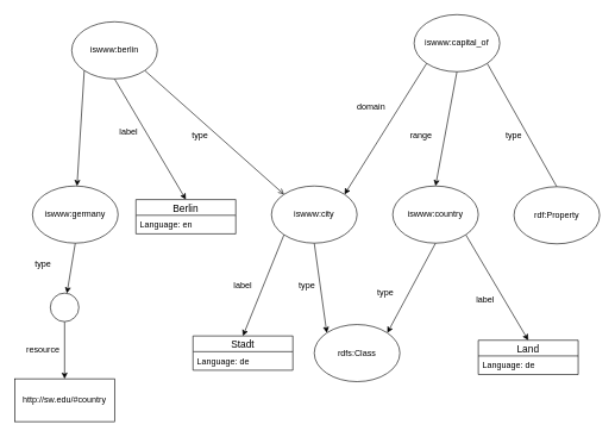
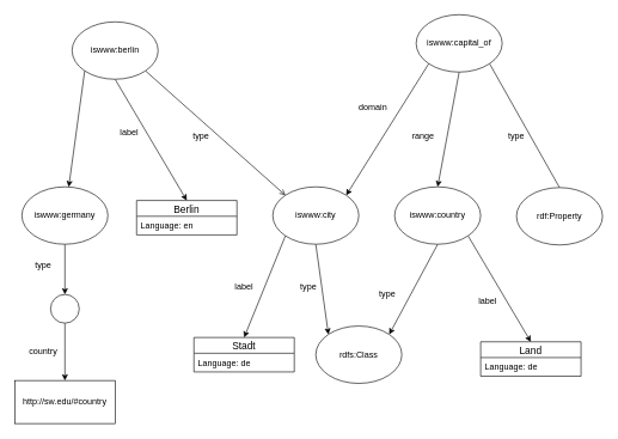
  <mxCell id="0" />
  <mxCell id="1" parent="0" />
  <mxCell id="2" style="rounded=0;orthogonalLoop=1;jettySize=auto;html=1;exitX=0;exitY=1;exitDx=0;exitDy=0;" edge="1" parent="1" source="5" target="17"><mxGeometry relative="1" as="geometry" /></mxCell>
  <mxCell id="3" style="edgeStyle=none;rounded=0;orthogonalLoop=1;jettySize=auto;html=1;exitX=0.5;exitY=1;exitDx=0;exitDy=0;entryX=0.5;entryY=0;entryDx=0;entryDy=0;" edge="1" parent="1" source="5" target="19"><mxGeometry relative="1" as="geometry" /></mxCell>
  <mxCell id="4" style="edgeStyle=none;rounded=0;orthogonalLoop=1;jettySize=auto;html=1;exitX=1;exitY=1;exitDx=0;exitDy=0;entryX=0;entryY=0;entryDx=0;entryDy=0;endArrow=open;" edge="1" parent="1" source="5" target="12"><mxGeometry relative="1" as="geometry" /></mxCell>
  <mxCell id="5" value="iswww:berlin" style="ellipse;whiteSpace=wrap;html=1;" vertex="1" parent="1"><mxGeometry x="100" y="30" width="120" height="80" as="geometry" /></mxCell>
  <mxCell id="6" style="edgeStyle=none;rounded=0;orthogonalLoop=1;jettySize=auto;html=1;exitX=0;exitY=1;exitDx=0;exitDy=0;entryX=1;entryY=0;entryDx=0;entryDy=0;" edge="1" parent="1" source="9" target="12"><mxGeometry relative="1" as="geometry" /></mxCell>
  <mxCell id="7" style="edgeStyle=none;rounded=0;orthogonalLoop=1;jettySize=auto;html=1;exitX=0.5;exitY=1;exitDx=0;exitDy=0;entryX=0.5;entryY=0;entryDx=0;entryDy=0;" edge="1" parent="1" source="9" target="15"><mxGeometry relative="1" as="geometry" /></mxCell>
  <mxCell id="8" style="edgeStyle=none;rounded=0;orthogonalLoop=1;jettySize=auto;html=1;exitX=1;exitY=1;exitDx=0;exitDy=0;entryX=0.5;entryY=0;entryDx=0;entryDy=0;endArrow=none;" edge="1" parent="1" source="9" target="18"><mxGeometry relative="1" as="geometry" /></mxCell>
  <mxCell id="9" value="iswww:capital_of" style="ellipse;whiteSpace=wrap;html=1;" vertex="1" parent="1"><mxGeometry x="580" y="20" width="120" height="80" as="geometry" /></mxCell>
  <mxCell id="10" style="edgeStyle=none;rounded=0;orthogonalLoop=1;jettySize=auto;html=1;exitX=0;exitY=1;exitDx=0;exitDy=0;entryX=0.5;entryY=0;entryDx=0;entryDy=0;" edge="1" parent="1" source="12" target="31"><mxGeometry relative="1" as="geometry" /></mxCell>
  <mxCell id="11" style="edgeStyle=none;rounded=0;orthogonalLoop=1;jettySize=auto;html=1;exitX=0.5;exitY=1;exitDx=0;exitDy=0;entryX=0;entryY=0;entryDx=0;entryDy=0;" edge="1" parent="1" source="12" target="34"><mxGeometry relative="1" as="geometry" /></mxCell>
  <mxCell id="12" value="iswww:city" style="ellipse;whiteSpace=wrap;html=1;" vertex="1" parent="1"><mxGeometry x="380" y="260" width="120" height="80" as="geometry" /></mxCell>
  <mxCell id="13" style="edgeStyle=none;rounded=0;orthogonalLoop=1;jettySize=auto;html=1;exitX=0.5;exitY=1;exitDx=0;exitDy=0;entryX=1;entryY=0;entryDx=0;entryDy=0;" edge="1" parent="1" source="15" target="34"><mxGeometry relative="1" as="geometry" /></mxCell>
  <mxCell id="14" style="edgeStyle=none;rounded=0;orthogonalLoop=1;jettySize=auto;html=1;exitX=1;exitY=1;exitDx=0;exitDy=0;entryX=0.5;entryY=0;entryDx=0;entryDy=0;" edge="1" parent="1" source="15" target="37"><mxGeometry relative="1" as="geometry" /></mxCell>
  <mxCell id="15" value="iswww:country" style="ellipse;whiteSpace=wrap;html=1;" vertex="1" parent="1"><mxGeometry x="550" y="260" width="120" height="80" as="geometry" /></mxCell>
  <mxCell id="16" style="edgeStyle=none;rounded=0;orthogonalLoop=1;jettySize=auto;html=1;exitX=0.5;exitY=1;exitDx=0;exitDy=0;" edge="1" parent="1" source="17" target="28"><mxGeometry relative="1" as="geometry" /></mxCell>
- <mxCell id="17" value="iswww:germany" style="ellipse;whiteSpace=wrap;html=1;" vertex="1" parent="1"><mxGeometry x="45" y="260" width="120" height="80" as="geometry" /></mxCell>
+ <mxCell id="17" value="iswww:germany" style="ellipse;whiteSpace=wrap;html=1;" vertex="1" parent="1"><mxGeometry x="30" y="260" width="120" height="80" as="geometry" /></mxCell>
  <mxCell id="18" value="rdf:Property" style="ellipse;whiteSpace=wrap;html=1;" vertex="1" parent="1"><mxGeometry x="720" y="261" width="120" height="80" as="geometry" /></mxCell>
  <mxCell id="19" value="Berlin" style="swimlane;fontStyle=0;childLayout=stackLayout;horizontal=1;startSize=22;fillColor=none;horizontalStack=0;resizeParent=1;resizeParentMax=0;resizeLast=0;collapsible=1;marginBottom=0;swimlaneFillColor=#ffffff;align=center;fontSize=14;" vertex="1" parent="1"><mxGeometry x="190" y="279" width="140" height="48" as="geometry"><mxRectangle x="130" y="275" width="70" height="22" as="alternateBounds" /></mxGeometry></mxCell>
  <mxCell id="20" value="Language: en" style="text;strokeColor=none;fillColor=none;spacingLeft=4;spacingRight=4;overflow=hidden;rotatable=0;points=[[0,0.5],[1,0.5]];portConstraint=eastwest;fontSize=12;" vertex="1" parent="19"><mxGeometry y="22" width="140" height="26" as="geometry" /></mxCell>
  <mxCell id="21" value="label" style="text;html=1;strokeColor=none;fillColor=none;align=center;verticalAlign=middle;whiteSpace=wrap;rounded=0;" vertex="1" parent="1"><mxGeometry x="160" y="174.5" width="40" height="20" as="geometry" /></mxCell>
  <mxCell id="22" value="range" style="text;html=1;strokeColor=none;fillColor=none;align=center;verticalAlign=middle;whiteSpace=wrap;rounded=0;" vertex="1" parent="1"><mxGeometry x="570" y="180" width="40" height="20" as="geometry" /></mxCell>
  <mxCell id="23" value="type" style="text;html=1;strokeColor=none;fillColor=none;align=center;verticalAlign=middle;whiteSpace=wrap;rounded=0;" vertex="1" parent="1"><mxGeometry x="260" y="180" width="40" height="20" as="geometry" /></mxCell>
  <mxCell id="24" value="domain" style="text;html=1;strokeColor=none;fillColor=none;align=center;verticalAlign=middle;whiteSpace=wrap;rounded=0;" vertex="1" parent="1"><mxGeometry x="500" y="140" width="40" height="20" as="geometry" /></mxCell>
  <mxCell id="25" value="type" style="text;html=1;strokeColor=none;fillColor=none;align=center;verticalAlign=middle;whiteSpace=wrap;rounded=0;" vertex="1" parent="1"><mxGeometry x="700" y="180" width="40" height="20" as="geometry" /></mxCell>
  <mxCell id="26" value="http://sw.edu/#country" style="rounded=0;whiteSpace=wrap;html=1;" vertex="1" parent="1"><mxGeometry x="20" y="530" width="140" height="60" as="geometry" /></mxCell>
  <mxCell id="27" style="edgeStyle=none;rounded=0;orthogonalLoop=1;jettySize=auto;html=1;exitX=0.5;exitY=1;exitDx=0;exitDy=0;" edge="1" parent="1" source="28" target="26"><mxGeometry relative="1" as="geometry" /></mxCell>
  <mxCell id="28" value="" style="ellipse;whiteSpace=wrap;html=1;aspect=fixed;" vertex="1" parent="1"><mxGeometry x="70" y="410" width="40" height="40" as="geometry" /></mxCell>
  <mxCell id="29" value="type" style="text;html=1;strokeColor=none;fillColor=none;align=center;verticalAlign=middle;whiteSpace=wrap;rounded=0;" vertex="1" parent="1"><mxGeometry y="360" width="40" height="20" as="geometry" x="40" /></mxCell>
- <mxCell id="30" value="resource" style="text;html=1;strokeColor=none;fillColor=none;align=center;verticalAlign=middle;whiteSpace=wrap;rounded=0;" vertex="1" parent="1"><mxGeometry y="480" width="40" height="20" as="geometry" x="40" /></mxCell>
+ <mxCell id="30" value="country" style="text;html=1;strokeColor=none;fillColor=none;align=center;verticalAlign=middle;whiteSpace=wrap;rounded=0;" vertex="1" parent="1"><mxGeometry y="480" width="40" height="20" as="geometry" x="40" /></mxCell>
  <mxCell id="31" value="Stadt" style="swimlane;fontStyle=0;childLayout=stackLayout;horizontal=1;startSize=22;fillColor=none;horizontalStack=0;resizeParent=1;resizeParentMax=0;resizeLast=0;collapsible=1;marginBottom=0;swimlaneFillColor=#ffffff;align=center;fontSize=14;" vertex="1" parent="1"><mxGeometry x="270" y="470" width="140" height="48" as="geometry" /></mxCell>
  <mxCell id="32" value="Language: de&#10;" style="text;strokeColor=none;fillColor=none;spacingLeft=4;spacingRight=4;overflow=hidden;rotatable=0;points=[[0,0.5],[1,0.5]];portConstraint=eastwest;fontSize=12;" vertex="1" parent="31"><mxGeometry y="22" width="140" height="26" as="geometry" /></mxCell>
  <mxCell id="33" value="label" style="text;html=1;strokeColor=none;fillColor=none;align=center;verticalAlign=middle;whiteSpace=wrap;rounded=0;" vertex="1" parent="1"><mxGeometry x="320" y="390" width="40" height="20" as="geometry" /></mxCell>
  <mxCell id="34" value="rdfs:Class" style="ellipse;whiteSpace=wrap;html=1;" vertex="1" parent="1"><mxGeometry x="440" y="454" width="120" height="80" as="geometry" /></mxCell>
  <mxCell id="35" value="type" style="text;html=1;strokeColor=none;fillColor=none;align=center;verticalAlign=middle;whiteSpace=wrap;rounded=0;" vertex="1" parent="1"><mxGeometry x="410" y="390" width="40" height="20" as="geometry" /></mxCell>
  <mxCell id="36" value="type" style="text;html=1;strokeColor=none;fillColor=none;align=center;verticalAlign=middle;whiteSpace=wrap;rounded=0;" vertex="1" parent="1"><mxGeometry x="520" y="400" width="40" height="20" as="geometry" /></mxCell>
  <mxCell id="37" value="Land" style="swimlane;fontStyle=0;childLayout=stackLayout;horizontal=1;startSize=22;fillColor=none;horizontalStack=0;resizeParent=1;resizeParentMax=0;resizeLast=0;collapsible=1;marginBottom=0;swimlaneFillColor=#ffffff;align=center;fontSize=14;" vertex="1" parent="1"><mxGeometry x="670" y="476" width="140" height="48" as="geometry" /></mxCell>
  <mxCell id="38" value="Language: de" style="text;strokeColor=none;fillColor=none;spacingLeft=4;spacingRight=4;overflow=hidden;rotatable=0;points=[[0,0.5],[1,0.5]];portConstraint=eastwest;fontSize=12;" vertex="1" parent="37"><mxGeometry y="22" width="140" height="26" as="geometry" /></mxCell>
  <mxCell id="39" value="label" style="text;html=1;strokeColor=none;fillColor=none;align=center;verticalAlign=middle;whiteSpace=wrap;rounded=0;" vertex="1" parent="1"><mxGeometry x="660" y="410" width="40" height="20" as="geometry" /></mxCell>
